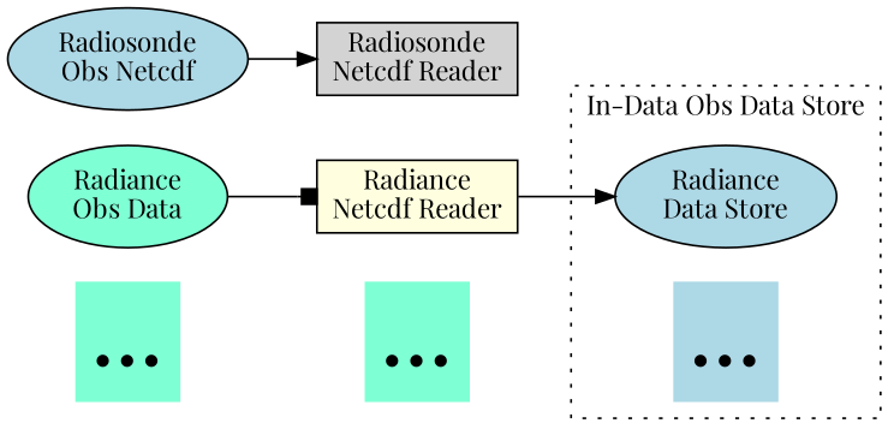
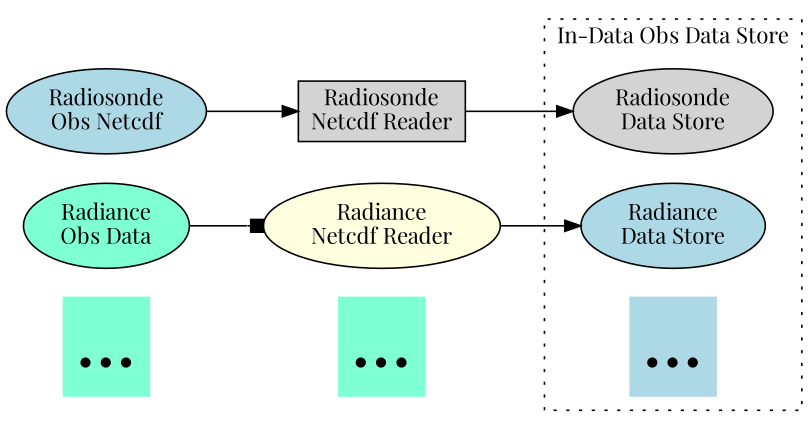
  digraph {
    fontname="Playfair Display"
    rankdir=LR
    node [fillcolor=lightblue fontname="Playfair Display" shape=ellipse style=filled]
    edge [arrowhead=normal fontname="Playfair Display"]
+   n1 [fillcolor=lightgrey label="Radiosonde\nData Store"]
    n2 [label="Radiance\nData Store"]
    n3 [fontsize=50 label="..." shape=none]
    n4 [label="Radiosonde\nObs Netcdf"]
    n5 [fillcolor=lightgrey label="Radiosonde\nNetcdf Reader" shape=box]
    n6 [fillcolor=aquamarine label="Radiance\nObs Data"]
-   n7 [fillcolor=lightyellow label="Radiance\nNetcdf Reader" shape=box]
+   n7 [fillcolor=lightyellow label="Radiance\nNetcdf Reader"]
    n8 [fillcolor=aquamarine fontsize=50 label="..." shape=none]
    n9 [fillcolor=aquamarine fontsize=50 label="..." shape=none]
    subgraph cluster_1 {
      label="In-Data Obs Data Store"
      style=dotted
+     n1
      n2
      n3
    }
    n4 -> n5
+   n5 -> n1
    n6 -> n7 [arrowhead=box]
    n7 -> n2
    n8 -> n9 [style=invis arrowhead=""]
    n9 -> n3 [style=invis arrowhead=""]
  }
